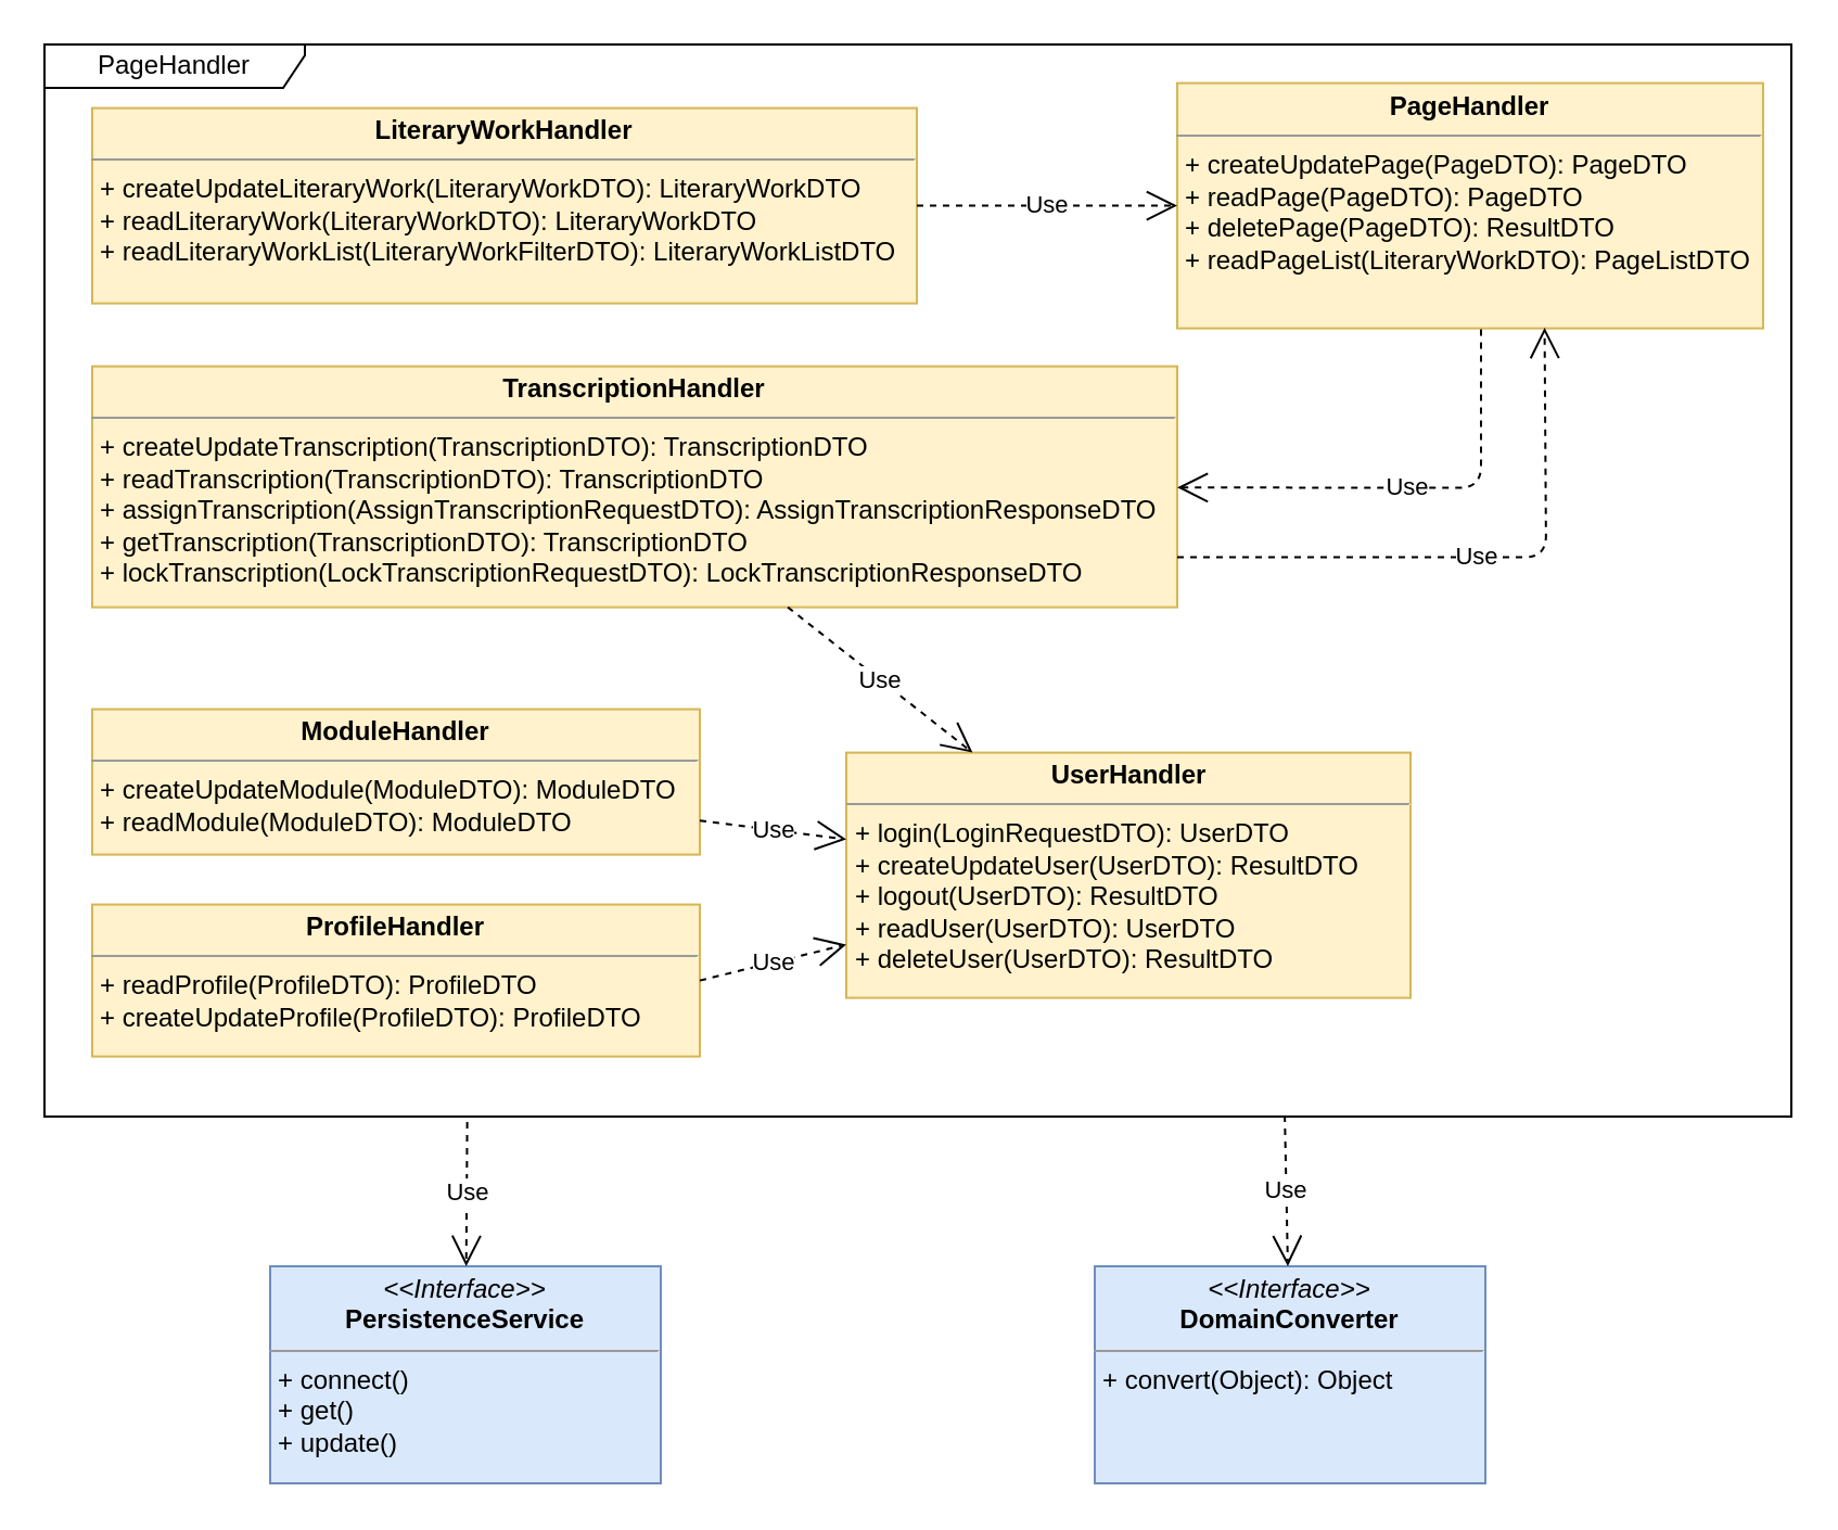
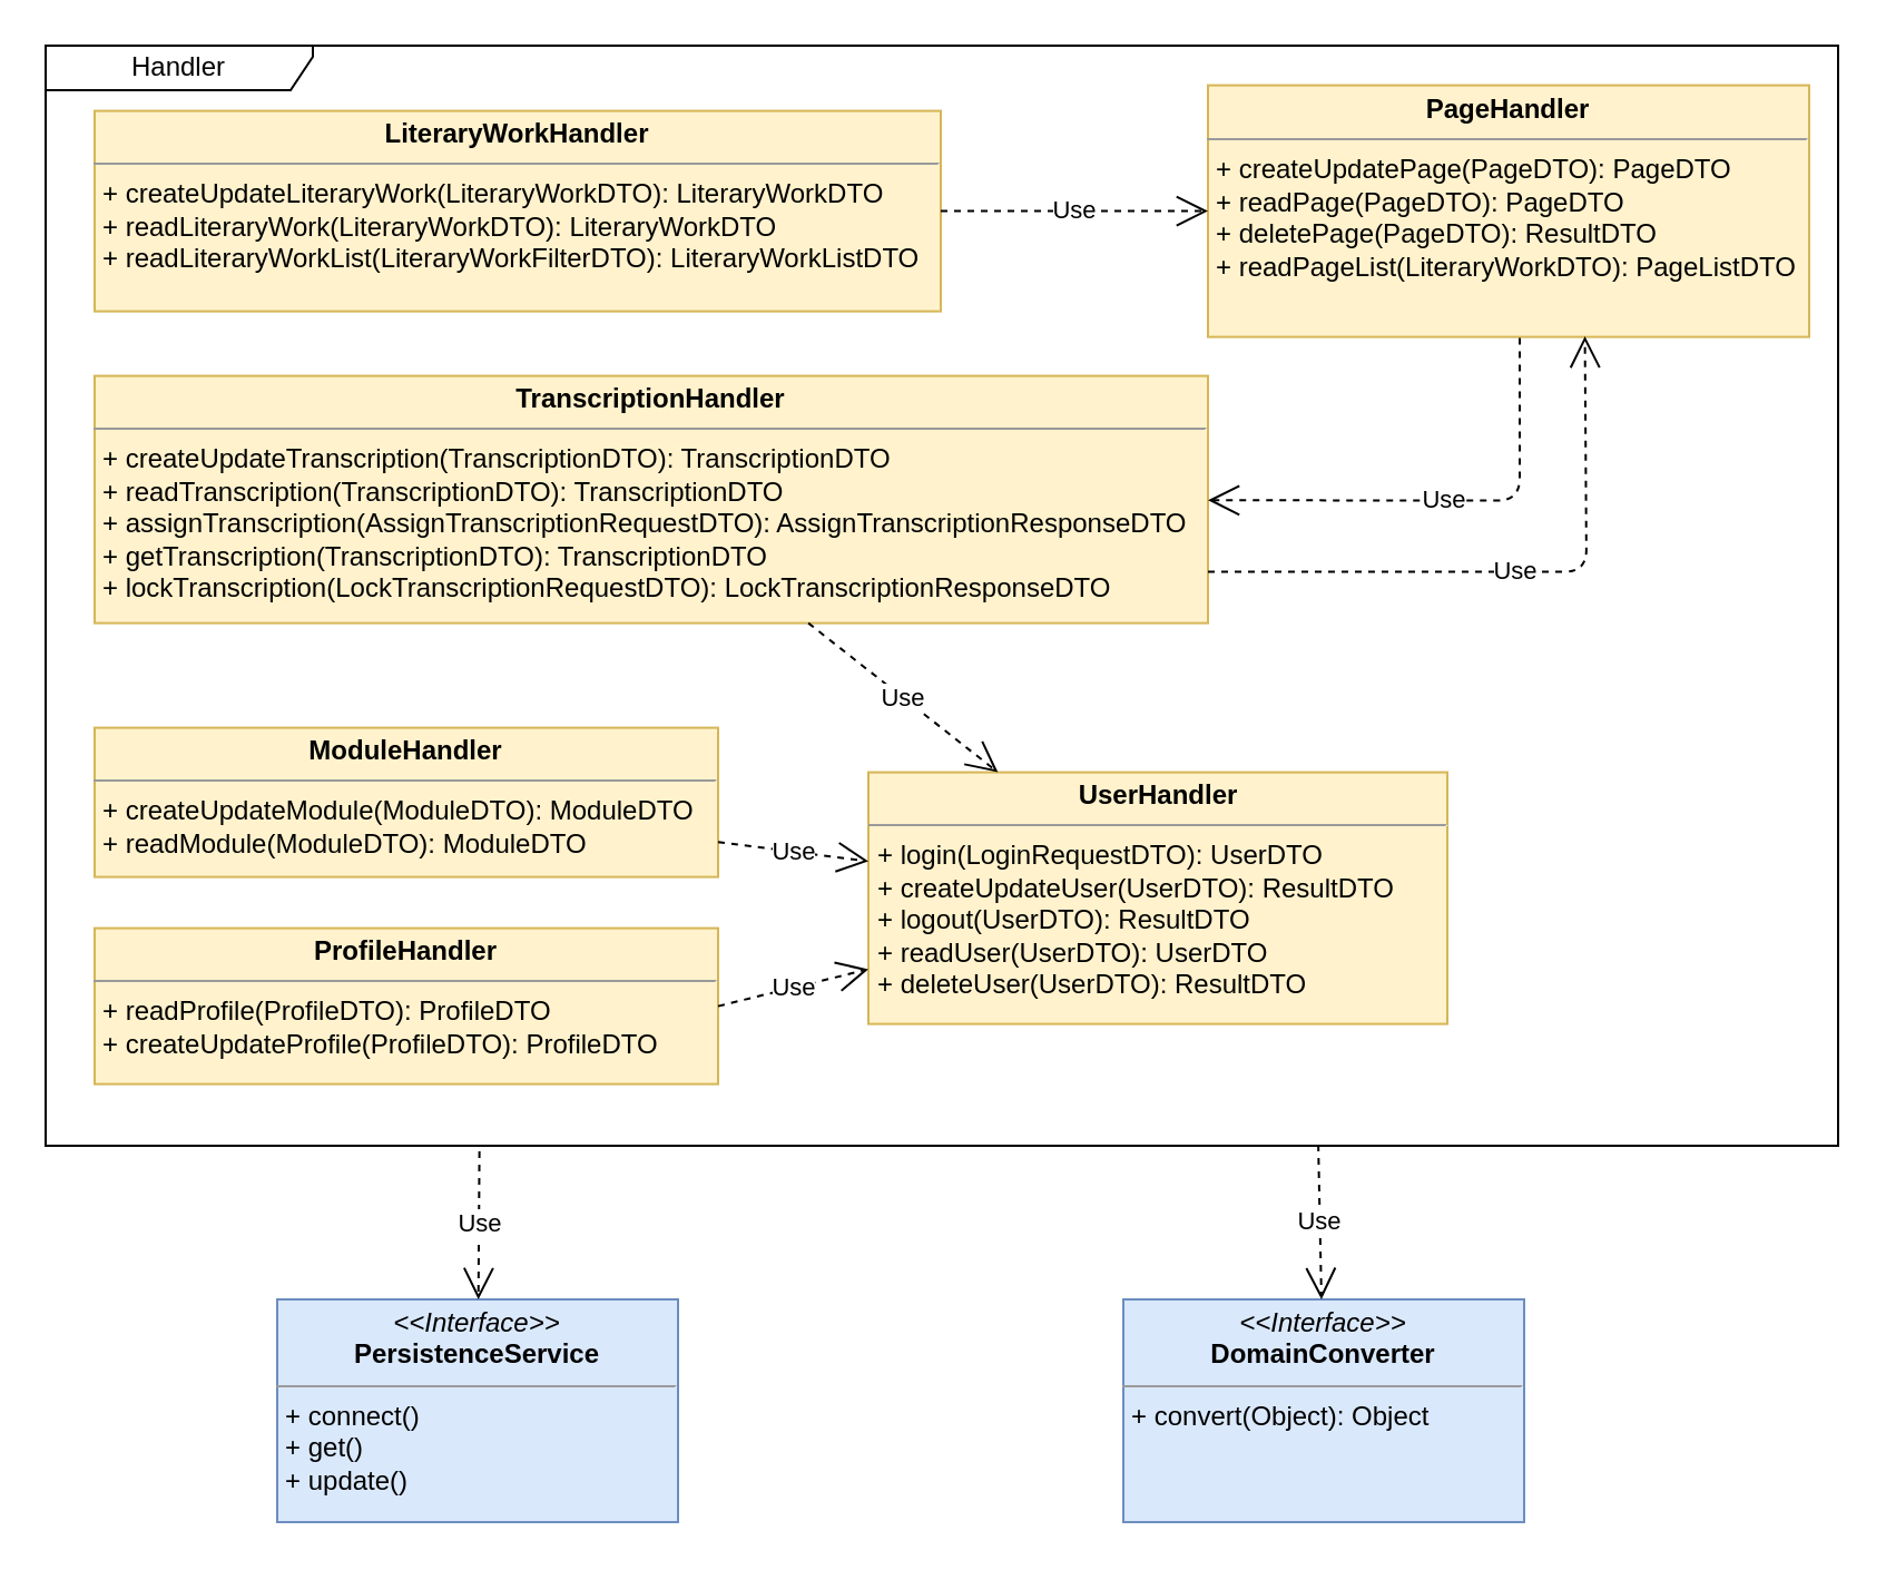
  <mxCell id="0" />
  <mxCell id="1" parent="0" />
  <mxCell id="2" value="&lt;p style=&quot;margin: 0px ; margin-top: 4px ; text-align: center&quot;&gt;&lt;b&gt;LiteraryWorkHandler&lt;/b&gt;&lt;/p&gt;&lt;hr size=&quot;1&quot;&gt;&lt;p style=&quot;margin: 0px ; margin-left: 4px&quot;&gt;&lt;span&gt;+ createUpdateLiteraryWork(LiteraryWorkDTO): LiteraryWorkDTO&lt;/span&gt;&lt;/p&gt;&lt;p style=&quot;margin: 0px ; margin-left: 4px&quot;&gt;+ readLiteraryWork(LiteraryWorkDTO): LiteraryWorkDTO&lt;span&gt;&lt;br&gt;&lt;/span&gt;&lt;/p&gt;&lt;p style=&quot;margin: 0px ; margin-left: 4px&quot;&gt;&lt;span&gt;+ readLiteraryWorkList(LiteraryWorkFilterDTO): LiteraryWorkListDTO&lt;/span&gt;&lt;/p&gt;&lt;p&gt;&lt;br&gt;&lt;/p&gt;" style="verticalAlign=top;align=left;overflow=fill;fontSize=12;fontFamily=Helvetica;html=1;fillColor=#fff2cc;strokeColor=#d6b656;" parent="1" vertex="1"><mxGeometry x="42" y="49.3" width="380" height="90" as="geometry" /></mxCell>
  <mxCell id="3" value="&lt;p style=&quot;margin: 0px ; margin-top: 4px ; text-align: center&quot;&gt;&lt;b&gt;ProfileHandler&lt;/b&gt;&lt;/p&gt;&lt;hr size=&quot;1&quot;&gt;&lt;p style=&quot;margin: 0px ; margin-left: 4px&quot;&gt;+ readProfile(ProfileDTO): ProfileDTO&lt;br&gt;+ createUpdateProfile(ProfileDTO): ProfileDTO&lt;/p&gt;" style="verticalAlign=top;align=left;overflow=fill;fontSize=12;fontFamily=Helvetica;html=1;fillColor=#fff2cc;strokeColor=#d6b656;" parent="1" vertex="1"><mxGeometry x="42" y="416.3" width="280" height="70" as="geometry" /></mxCell>
  <mxCell id="4" value="&lt;p style=&quot;margin: 0px ; margin-top: 4px ; text-align: center&quot;&gt;&lt;b&gt;TranscriptionHandler&lt;/b&gt;&lt;/p&gt;&lt;hr size=&quot;1&quot;&gt;&lt;p style=&quot;margin: 0px ; margin-left: 4px&quot;&gt;&lt;span&gt;+ createUpdate&lt;/span&gt;Transcription(TranscriptionDTO)&lt;span&gt;: TranscriptionDTO&lt;/span&gt;&lt;/p&gt;&lt;p style=&quot;margin: 0px ; margin-left: 4px&quot;&gt;+ readTranscription(TranscriptionDTO): TranscriptionDTO&lt;/p&gt;&lt;p style=&quot;margin: 0px ; margin-left: 4px&quot;&gt;&lt;span&gt;+&amp;nbsp;&lt;/span&gt;&lt;span&gt;assignTranscription(AssignTranscriptionRequestDTO): AssignTranscriptionResponse&lt;/span&gt;&lt;span&gt;DTO&lt;/span&gt;&lt;/p&gt;&lt;p style=&quot;margin: 0px ; margin-left: 4px&quot;&gt;&lt;span&gt;+&amp;nbsp;&lt;/span&gt;&lt;span&gt;getTranscription(TranscriptionDTO): Transcription&lt;/span&gt;&lt;span&gt;DTO&lt;/span&gt;&lt;/p&gt;&lt;p style=&quot;margin: 0px ; margin-left: 4px&quot;&gt;&lt;span&gt;+ lockTranscription(LockTranscriptionRequestDTO&lt;/span&gt;&lt;span&gt;): LockTranscriptionResponseDTO&lt;/span&gt;&lt;/p&gt;&lt;p&gt;&lt;span&gt;&lt;br&gt;&lt;/span&gt;&lt;/p&gt;&lt;p&gt;&lt;br&gt;&lt;/p&gt;&lt;p&gt;&lt;br&gt;&lt;/p&gt;&lt;p&gt;&lt;br&gt;&lt;/p&gt;" style="verticalAlign=top;align=left;overflow=fill;fontSize=12;fontFamily=Helvetica;html=1;fillColor=#fff2cc;strokeColor=#d6b656;" parent="1" vertex="1"><mxGeometry x="42" y="168.3" width="500" height="111" as="geometry" /></mxCell>
  <mxCell id="5" value="&lt;p style=&quot;margin: 0px ; margin-top: 4px ; text-align: center&quot;&gt;&lt;b&gt;ModuleHandler&lt;/b&gt;&lt;/p&gt;&lt;hr size=&quot;1&quot;&gt;&lt;p style=&quot;margin: 0px ; margin-left: 4px&quot;&gt;&lt;span&gt;+ createUpdateModule(ModuleDTO): ModuleDTO&lt;/span&gt;&lt;/p&gt;&lt;p style=&quot;margin: 0px ; margin-left: 4px&quot;&gt;&lt;span&gt;+ readModule(ModuleDTO): ModuleDTO&lt;/span&gt;&lt;/p&gt;&lt;p&gt;&lt;br&gt;&lt;/p&gt;&lt;p&gt;&lt;br&gt;&lt;/p&gt;" style="verticalAlign=top;align=left;overflow=fill;fontSize=12;fontFamily=Helvetica;html=1;fillColor=#fff2cc;strokeColor=#d6b656;" parent="1" vertex="1"><mxGeometry x="42" y="326.3" width="280" height="67" as="geometry" /></mxCell>
  <mxCell id="6" value="&lt;p style=&quot;margin: 0px ; margin-top: 4px ; text-align: center&quot;&gt;&lt;b&gt;UserHandler&lt;/b&gt;&lt;/p&gt;&lt;hr size=&quot;1&quot;&gt;&lt;p style=&quot;margin: 0px ; margin-left: 4px&quot;&gt;&lt;span&gt;+ login(&lt;/span&gt;LoginRequestDTO&lt;span&gt;): UserDTO&lt;/span&gt;&lt;/p&gt;&lt;p style=&quot;margin: 0px ; margin-left: 4px&quot;&gt;&lt;span&gt;+ createUpdateUser(UserDTO): ResultDTO&lt;/span&gt;&lt;/p&gt;&lt;p style=&quot;margin: 0px ; margin-left: 4px&quot;&gt;&lt;span&gt;+ logout(UserDTO): ResultDTO&lt;/span&gt;&lt;/p&gt;&lt;p style=&quot;margin: 0px ; margin-left: 4px&quot;&gt;&lt;span&gt;+ readUser(UserDTO): UserDTO&lt;/span&gt;&lt;/p&gt;&lt;p style=&quot;margin: 0px ; margin-left: 4px&quot;&gt;&lt;span&gt;+ deleteUser(UserDTO): ResultDTO&lt;/span&gt;&lt;/p&gt;&lt;p&gt;&lt;br&gt;&lt;/p&gt;" style="verticalAlign=top;align=left;overflow=fill;fontSize=12;fontFamily=Helvetica;html=1;fillColor=#fff2cc;strokeColor=#d6b656;" parent="1" vertex="1"><mxGeometry x="389.5" y="346.3" width="260" height="113" as="geometry" /></mxCell>
  <mxCell id="7" value="&lt;p style=&quot;margin: 0px ; margin-top: 4px ; text-align: center&quot;&gt;&lt;b&gt;PageHandler&lt;/b&gt;&lt;/p&gt;&lt;hr size=&quot;1&quot;&gt;&lt;p style=&quot;margin: 0px ; margin-left: 4px&quot;&gt;&lt;span&gt;+ createUpdatePage(PageDTO): PageDTO&lt;/span&gt;&lt;br&gt;&lt;/p&gt;&lt;p style=&quot;margin: 0px ; margin-left: 4px&quot;&gt;&lt;span&gt;+ readPage(PageDTO): PageDTO&lt;/span&gt;&lt;/p&gt;&lt;p style=&quot;margin: 0px ; margin-left: 4px&quot;&gt;&lt;span&gt;+ deletePage(PageDTO): ResultDTO&lt;/span&gt;&lt;/p&gt;&lt;p style=&quot;margin: 0px ; margin-left: 4px&quot;&gt;&lt;span&gt;+ readPageList(LiteraryWorkDTO): PageListDTO&lt;/span&gt;&lt;/p&gt;&lt;p&gt;&lt;br&gt;&lt;/p&gt;" style="verticalAlign=top;align=left;overflow=fill;fontSize=12;fontFamily=Helvetica;html=1;fillColor=#fff2cc;strokeColor=#d6b656;" parent="1" vertex="1"><mxGeometry x="542" y="37.8" width="270" height="113" as="geometry" /></mxCell>
  <mxCell id="8" value="Use" style="endArrow=open;endSize=12;dashed=1;html=1;" parent="1" source="5" target="6" edge="1"><mxGeometry width="160" relative="1" as="geometry"><mxPoint x="256.125" y="539.3" as="sourcePoint" /><mxPoint x="221.952" y="596.3" as="targetPoint" /></mxGeometry></mxCell>
  <mxCell id="9" value="Use" style="endArrow=open;endSize=12;dashed=1;html=1;exitX=1;exitY=0.5;exitDx=0;exitDy=0;" edge="1" parent="1" source="3" target="6"><mxGeometry width="160" relative="1" as="geometry"><mxPoint x="212" y="526.3" as="sourcePoint" /><mxPoint x="372" y="526.3" as="targetPoint" /></mxGeometry></mxCell>
  <mxCell id="10" value="Use" style="endArrow=open;endSize=12;dashed=1;html=1;" edge="1" parent="1" source="2" target="7"><mxGeometry width="160" relative="1" as="geometry"><mxPoint x="412" y="86.3" as="sourcePoint" /><mxPoint x="572" y="86.3" as="targetPoint" /></mxGeometry></mxCell>
  <mxCell id="11" value="Use" style="endArrow=open;endSize=12;dashed=1;html=1;" edge="1" parent="1" target="4"><mxGeometry width="160" relative="1" as="geometry"><mxPoint x="682" y="151.3" as="sourcePoint" /><mxPoint x="752" y="216.3" as="targetPoint" /><Array as="points"><mxPoint x="682" y="224.3" /></Array></mxGeometry></mxCell>
  <mxCell id="12" value="Use" style="endArrow=open;endSize=12;dashed=1;html=1;entryX=0.627;entryY=0.997;entryDx=0;entryDy=0;entryPerimeter=0;" edge="1" parent="1" target="7"><mxGeometry width="160" relative="1" as="geometry"><mxPoint x="542" y="256.3" as="sourcePoint" /><mxPoint x="742" y="256.3" as="targetPoint" /><Array as="points"><mxPoint x="712" y="256.3" /></Array></mxGeometry></mxCell>
  <mxCell id="13" value="Use" style="endArrow=open;endSize=12;dashed=1;html=1;" edge="1" parent="1" source="4" target="6"><mxGeometry width="160" relative="1" as="geometry"><mxPoint x="422" y="296.3" as="sourcePoint" /><mxPoint x="582" y="296.3" as="targetPoint" /></mxGeometry></mxCell>
- <mxCell id="14" value="PageHandler" style="shape=umlFrame;whiteSpace=wrap;html=1;width=120;height=20;" vertex="1" parent="1"><mxGeometry x="20" y="20" width="805" height="494" as="geometry" /></mxCell>
+ <mxCell id="14" value="Handler" style="shape=umlFrame;whiteSpace=wrap;html=1;width=120;height=20;" vertex="1" parent="1"><mxGeometry x="20" y="20" width="805" height="494" as="geometry" /></mxCell>
  <mxCell id="15" value="&lt;p style=&quot;margin: 0px ; margin-top: 4px ; text-align: center&quot;&gt;&lt;i&gt;&amp;lt;&amp;lt;Interface&amp;gt;&amp;gt;&lt;/i&gt;&lt;br&gt;&lt;b&gt;PersistenceService&lt;/b&gt;&lt;/p&gt;&lt;hr size=&quot;1&quot;&gt;&lt;p style=&quot;margin: 0px ; margin-left: 4px&quot;&gt;+ connect()&lt;br&gt;+ get()&lt;/p&gt;&lt;p style=&quot;margin: 0px ; margin-left: 4px&quot;&gt;+ update()&lt;/p&gt;" style="verticalAlign=top;align=left;overflow=fill;fontSize=12;fontFamily=Helvetica;html=1;fillColor=#dae8fc;strokeColor=#6c8ebf;" vertex="1" parent="1"><mxGeometry x="124" y="583" width="180" height="100" as="geometry" /></mxCell>
  <mxCell id="16" value="&lt;p style=&quot;margin: 0px ; margin-top: 4px ; text-align: center&quot;&gt;&lt;i&gt;&amp;lt;&amp;lt;Interface&amp;gt;&amp;gt;&lt;/i&gt;&lt;br&gt;&lt;b&gt;DomainConverter&lt;/b&gt;&lt;/p&gt;&lt;hr size=&quot;1&quot;&gt;&lt;p style=&quot;margin: 0px ; margin-left: 4px&quot;&gt;+ convert(Object): Object&lt;br&gt;&lt;/p&gt;" style="verticalAlign=top;align=left;overflow=fill;fontSize=12;fontFamily=Helvetica;html=1;fillColor=#dae8fc;strokeColor=#6c8ebf;" vertex="1" parent="1"><mxGeometry x="504" y="583" width="180" height="100" as="geometry" /></mxCell>
  <mxCell id="17" value="Use" style="endArrow=open;endSize=12;dashed=1;html=1;exitX=0.242;exitY=1.005;exitDx=0;exitDy=0;exitPerimeter=0;" edge="1" parent="1" source="14" target="15"><mxGeometry width="160" relative="1" as="geometry"><mxPoint x="134" y="553" as="sourcePoint" /><mxPoint x="294" y="553" as="targetPoint" /></mxGeometry></mxCell>
  <mxCell id="18" value="Use" style="endArrow=open;endSize=12;dashed=1;html=1;exitX=0.71;exitY=0.999;exitDx=0;exitDy=0;exitPerimeter=0;" edge="1" parent="1" source="14" target="16"><mxGeometry width="160" relative="1" as="geometry"><mxPoint x="544" y="543" as="sourcePoint" /><mxPoint x="704" y="543" as="targetPoint" /></mxGeometry></mxCell>
